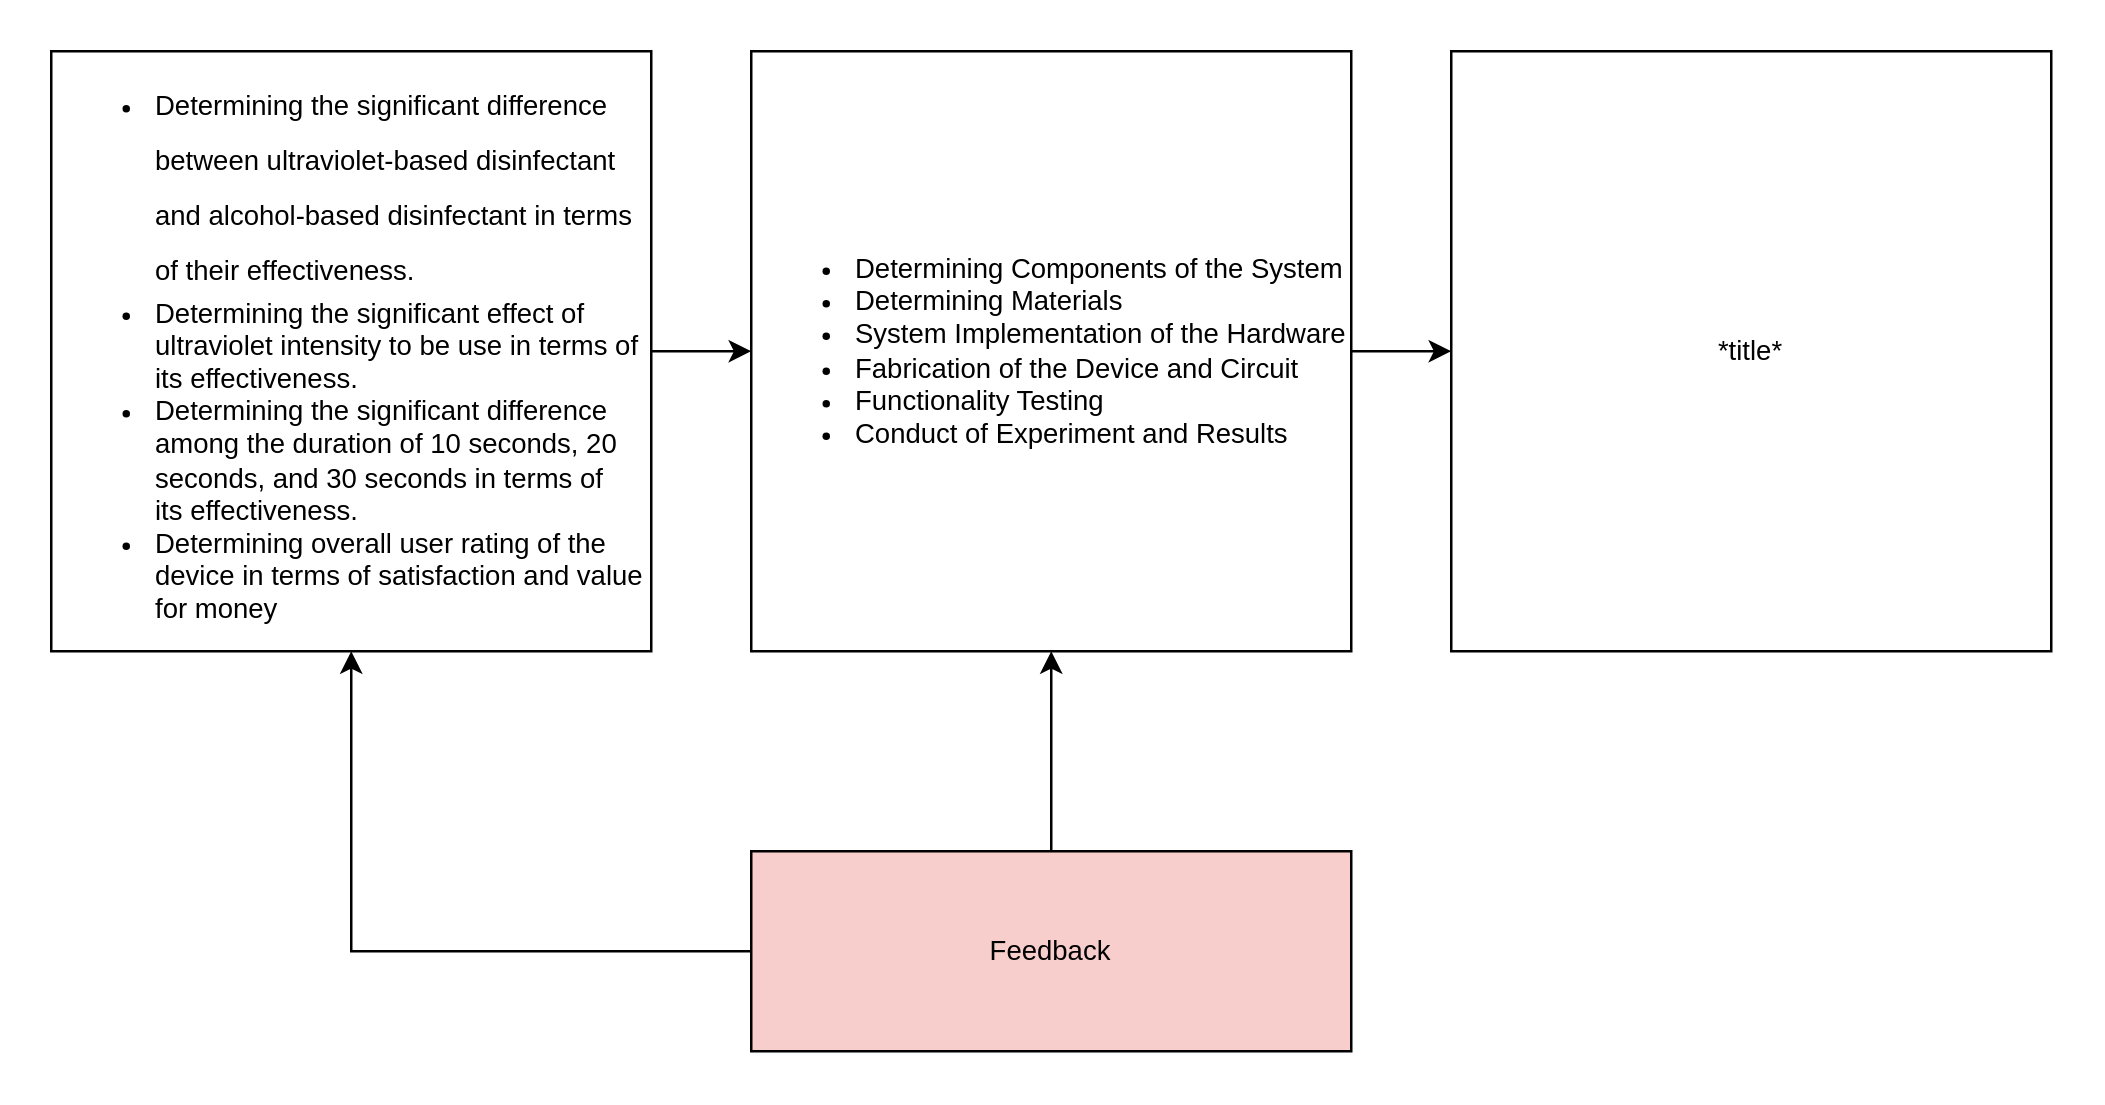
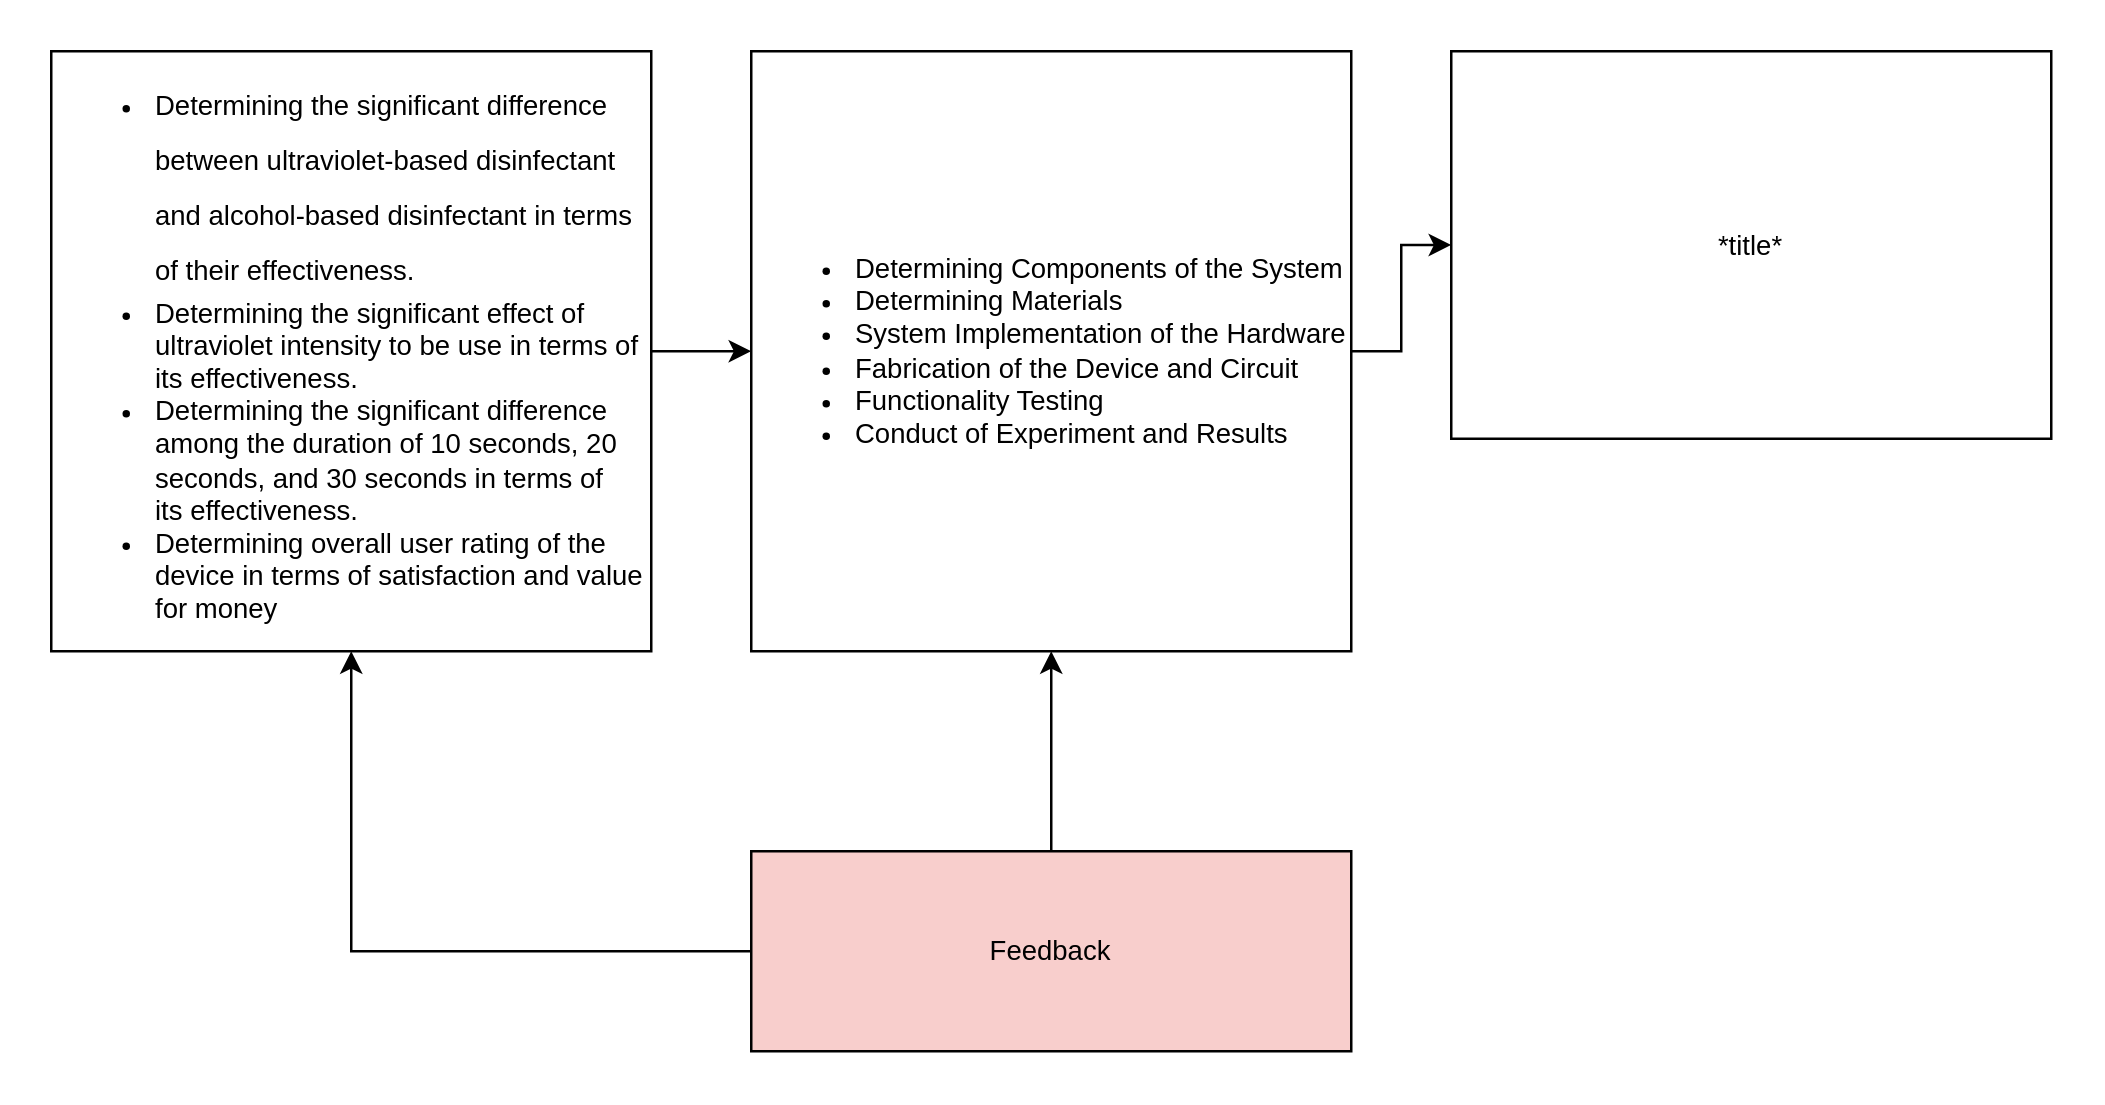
  <mxCell id="0" />
  <mxCell id="1" parent="0" />
  <mxCell id="2" value="" style="edgeStyle=orthogonalEdgeStyle;rounded=0;orthogonalLoop=1;jettySize=auto;html=1;fontSize=11;" edge="1" parent="1" source="3" target="4"><mxGeometry relative="1" as="geometry" /></mxCell>
  <mxCell id="3" value="&lt;ul style=&quot;font-size: 11px;&quot;&gt;&lt;li style=&quot;&quot;&gt;Determining Components of the System&lt;/li&gt;&lt;li style=&quot;&quot;&gt;Determining Materials&lt;br&gt;&lt;/li&gt;&lt;li style=&quot;&quot;&gt;System Implementation of the Hardware&lt;/li&gt;&lt;li style=&quot;&quot;&gt;Fabrication of the Device and Circuit&lt;/li&gt;&lt;li style=&quot;&quot;&gt;Functionality Testing&lt;/li&gt;&lt;li style=&quot;&quot;&gt;Conduct of Experiment and Results&lt;/li&gt;&lt;/ul&gt;" style="rounded=0;whiteSpace=wrap;html=1;align=left;" parent="1" vertex="1"><mxGeometry x="300" y="20" width="240" height="240" as="geometry" /></mxCell>
- <mxCell id="4" value="&lt;font style=&quot;font-size: 11px;&quot;&gt;*title*&lt;/font&gt;" style="whiteSpace=wrap;html=1;" parent="1" vertex="1"><mxGeometry x="580" y="20" width="240" height="240" as="geometry" /></mxCell>
+ <mxCell id="4" value="&lt;font style=&quot;font-size: 11px;&quot;&gt;*title*&lt;/font&gt;" style="whiteSpace=wrap;html=1;" parent="1" vertex="1"><mxGeometry x="580" y="20" width="240" height="155" as="geometry" /></mxCell>
  <mxCell id="5" value="" style="edgeStyle=orthogonalEdgeStyle;rounded=0;orthogonalLoop=1;jettySize=auto;html=1;fontSize=11;" edge="1" parent="1" source="6" target="3"><mxGeometry relative="1" as="geometry" /></mxCell>
  <mxCell id="6" value="&lt;p class=&quot;MsoListParagraph&quot;&gt;&lt;/p&gt;&lt;ul style=&quot;font-size: 11px;&quot;&gt;&lt;li style=&quot;&quot;&gt;&lt;span style=&quot;line-height: 200%;&quot; lang=&quot;EN-US&quot;&gt;&lt;span style=&quot;font-variant-numeric: normal; font-variant-east-asian: normal; font-stretch: normal; line-height: normal;&quot;&gt;&lt;font style=&quot;font-size: 11px;&quot; face=&quot;Arial, sans-serif&quot;&gt;Determining the&amp;nbsp;&lt;/font&gt;&lt;/span&gt;&lt;/span&gt;&lt;span style=&quot;line-height: 200%; font-family: Arial, sans-serif;&quot; lang=&quot;EN-US&quot;&gt;significant difference between ultraviolet-based disinfectant and alcohol-based disinfectant in terms of their effectiveness.&lt;/span&gt;&lt;/li&gt;&lt;li style=&quot;&quot;&gt;&lt;span lang=&quot;EN-US&quot;&gt;Determining the significant effect of ultraviolet intensity to&amp;nbsp;&lt;/span&gt;&lt;span style=&quot;background-color: initial;&quot;&gt;be use in terms of its effectiveness.&lt;/span&gt;&lt;/li&gt;&lt;li&gt;&lt;div style=&quot;&quot;&gt;&lt;span style=&quot;background-color: initial; font-family: Arial, sans-serif; text-indent: -18pt;&quot;&gt;Determining the significant difference among the duration of 10 seconds, 20 seconds, and 30 seconds in terms of its&amp;nbsp;&lt;/span&gt;&lt;span style=&quot;background-color: initial; text-indent: -18pt; font-family: Arial, sans-serif;&quot;&gt;effectiveness.&lt;/span&gt;&lt;/div&gt;&lt;/li&gt;&lt;li style=&quot;&quot;&gt;&lt;span style=&quot;background-color: initial; font-family: Arial, sans-serif; text-indent: 26.85pt;&quot;&gt;Determining overall user rating of the device in terms of satisfaction and value for money&lt;/span&gt;&lt;/li&gt;&lt;/ul&gt;&lt;p&gt;&lt;/p&gt;" style="whiteSpace=wrap;html=1;align=left;" parent="1" vertex="1"><mxGeometry x="20" y="20" width="240" height="240" as="geometry" /></mxCell>
  <mxCell id="7" value="" style="edgeStyle=orthogonalEdgeStyle;rounded=0;orthogonalLoop=1;jettySize=auto;html=1;fontSize=11;" edge="1" parent="1" source="9" target="3"><mxGeometry relative="1" as="geometry" /></mxCell>
  <mxCell id="8" style="edgeStyle=orthogonalEdgeStyle;rounded=0;orthogonalLoop=1;jettySize=auto;html=1;exitX=0;exitY=0.5;exitDx=0;exitDy=0;fontSize=11;" edge="1" parent="1" source="9" target="6"><mxGeometry relative="1" as="geometry" /></mxCell>
  <mxCell id="9" value="&lt;font style=&quot;font-size: 11px;&quot;&gt;Feedback&lt;/font&gt;" style="whiteSpace=wrap;html=1;fillColor=#f8cecc;" parent="1" vertex="1"><mxGeometry x="300" y="340" width="240" height="80" as="geometry" /></mxCell>
